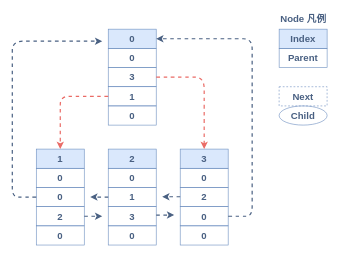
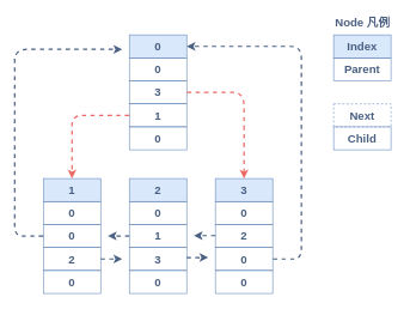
  <mxCell id="0" />
  <mxCell id="1" parent="0" />
  <mxCell id="2" value="" style="group;shadow=0;" vertex="1" connectable="0" parent="1"><mxGeometry x="465" y="48" width="80" height="160" as="geometry" /></mxCell>
  <mxCell id="3" value="&lt;b&gt;&lt;font style=&quot;font-size: 16px&quot; color=&quot;#496082&quot;&gt;Index&lt;/font&gt;&lt;/b&gt;" style="rounded=0;whiteSpace=wrap;html=1;fillColor=#dae8fc;strokeColor=#6c8ebf;shadow=0;" vertex="1" parent="2"><mxGeometry width="80" height="32" as="geometry" /></mxCell>
  <mxCell id="4" value="&lt;b&gt;&lt;font style=&quot;font-size: 16px&quot; color=&quot;#496082&quot;&gt;Parent&lt;/font&gt;&lt;/b&gt;" style="rounded=0;whiteSpace=wrap;html=1;fillColor=none;strokeColor=#6c8ebf;shadow=0;" vertex="1" parent="2"><mxGeometry y="32" width="80" height="32" as="geometry" /></mxCell>
  <mxCell id="5" value="&lt;b&gt;&lt;font style=&quot;font-size: 16px&quot; color=&quot;#496082&quot;&gt;Next&lt;/font&gt;&lt;/b&gt;" style="rounded=0;whiteSpace=wrap;html=1;fillColor=none;strokeColor=#6c8ebf;shadow=0;dashed=1;" vertex="1" parent="2"><mxGeometry y="96" width="80" height="32" as="geometry" /></mxCell>
- <mxCell id="6" value="&lt;b&gt;&lt;font style=&quot;font-size: 16px&quot; color=&quot;#496082&quot;&gt;Child&lt;/font&gt;&lt;/b&gt;" style="ellipse;whiteSpace=wrap;html=1;fillColor=none;strokeColor=#6c8ebf;shadow=0;" vertex="1" parent="2"><mxGeometry y="128" width="80" height="32" as="geometry" /></mxCell>
+ <mxCell id="6" value="&lt;b&gt;&lt;font style=&quot;font-size: 16px&quot; color=&quot;#496082&quot;&gt;Child&lt;/font&gt;&lt;/b&gt;" style="rounded=0;whiteSpace=wrap;html=1;fillColor=none;strokeColor=#6c8ebf;shadow=0;" vertex="1" parent="2"><mxGeometry y="128" width="80" height="32" as="geometry" /></mxCell>
  <mxCell id="7" value="&lt;b&gt;&lt;font style=&quot;font-size: 16px&quot; color=&quot;#496082&quot;&gt;Node 凡例&lt;/font&gt;&lt;/b&gt;" style="text;html=1;align=center;verticalAlign=middle;resizable=0;points=[];autosize=1;" vertex="1" parent="1"><mxGeometry x="460" y="20" width="90" height="20" as="geometry" /></mxCell>
  <mxCell id="8" value="" style="group;shadow=0;" vertex="1" connectable="0" parent="1"><mxGeometry x="180" y="48" width="80" height="160" as="geometry" /></mxCell>
  <mxCell id="9" value="&lt;b&gt;&lt;font style=&quot;font-size: 16px&quot; color=&quot;#496082&quot;&gt;0&lt;/font&gt;&lt;/b&gt;" style="rounded=0;whiteSpace=wrap;html=1;fillColor=#dae8fc;strokeColor=#6c8ebf;shadow=0;" vertex="1" parent="8"><mxGeometry width="80" height="32" as="geometry" /></mxCell>
  <mxCell id="10" value="&lt;b&gt;&lt;font style=&quot;font-size: 16px&quot; color=&quot;#496082&quot;&gt;0&lt;/font&gt;&lt;/b&gt;" style="rounded=0;whiteSpace=wrap;html=1;fillColor=none;strokeColor=#6c8ebf;shadow=0;" vertex="1" parent="8"><mxGeometry y="32" width="80" height="32" as="geometry" /></mxCell>
  <mxCell id="11" value="&lt;b&gt;&lt;font style=&quot;font-size: 16px&quot; color=&quot;#496082&quot;&gt;3&lt;/font&gt;&lt;/b&gt;" style="rounded=0;whiteSpace=wrap;html=1;fillColor=none;strokeColor=#6c8ebf;shadow=0;" vertex="1" parent="8"><mxGeometry y="64" width="80" height="32" as="geometry" /></mxCell>
  <mxCell id="12" value="&lt;b&gt;&lt;font style=&quot;font-size: 16px&quot; color=&quot;#496082&quot;&gt;1&lt;/font&gt;&lt;/b&gt;" style="rounded=0;whiteSpace=wrap;html=1;fillColor=none;strokeColor=#6c8ebf;shadow=0;" vertex="1" parent="8"><mxGeometry y="96" width="80" height="32" as="geometry" /></mxCell>
  <mxCell id="13" value="&lt;b&gt;&lt;font style=&quot;font-size: 16px&quot; color=&quot;#496082&quot;&gt;0&lt;/font&gt;&lt;/b&gt;" style="rounded=0;whiteSpace=wrap;html=1;fillColor=none;strokeColor=#6c8ebf;shadow=0;" vertex="1" parent="8"><mxGeometry y="128" width="80" height="32" as="geometry" /></mxCell>
  <mxCell id="14" value="" style="group;shadow=0;" vertex="1" connectable="0" parent="1"><mxGeometry x="60" y="248" width="80" height="160" as="geometry" /></mxCell>
  <mxCell id="15" value="&lt;b&gt;&lt;font style=&quot;font-size: 16px&quot; color=&quot;#496082&quot;&gt;1&lt;/font&gt;&lt;/b&gt;" style="rounded=0;whiteSpace=wrap;html=1;fillColor=#dae8fc;strokeColor=#6c8ebf;shadow=0;" vertex="1" parent="14"><mxGeometry width="80" height="32" as="geometry" /></mxCell>
  <mxCell id="16" value="&lt;b&gt;&lt;font style=&quot;font-size: 16px&quot; color=&quot;#496082&quot;&gt;0&lt;/font&gt;&lt;/b&gt;" style="rounded=0;whiteSpace=wrap;html=1;fillColor=none;strokeColor=#6c8ebf;shadow=0;" vertex="1" parent="14"><mxGeometry y="32" width="80" height="32" as="geometry" /></mxCell>
  <mxCell id="17" value="&lt;b&gt;&lt;font style=&quot;font-size: 16px&quot; color=&quot;#496082&quot;&gt;0&lt;/font&gt;&lt;/b&gt;" style="rounded=0;whiteSpace=wrap;html=1;fillColor=none;strokeColor=#6c8ebf;shadow=0;" vertex="1" parent="14"><mxGeometry y="64" width="80" height="32" as="geometry" /></mxCell>
  <mxCell id="18" value="&lt;b&gt;&lt;font style=&quot;font-size: 16px&quot; color=&quot;#496082&quot;&gt;2&lt;/font&gt;&lt;/b&gt;" style="rounded=0;whiteSpace=wrap;html=1;fillColor=none;strokeColor=#6c8ebf;shadow=0;" vertex="1" parent="14"><mxGeometry y="96" width="80" height="32" as="geometry" /></mxCell>
  <mxCell id="19" value="&lt;b&gt;&lt;font style=&quot;font-size: 16px&quot; color=&quot;#496082&quot;&gt;0&lt;/font&gt;&lt;/b&gt;" style="rounded=0;whiteSpace=wrap;html=1;fillColor=none;strokeColor=#6c8ebf;shadow=0;" vertex="1" parent="14"><mxGeometry y="128" width="80" height="32" as="geometry" /></mxCell>
  <mxCell id="20" value="" style="group;shadow=0;" vertex="1" connectable="0" parent="1"><mxGeometry x="180" y="248" width="80" height="160" as="geometry" /></mxCell>
  <mxCell id="21" value="&lt;b&gt;&lt;font style=&quot;font-size: 16px&quot; color=&quot;#496082&quot;&gt;2&lt;/font&gt;&lt;/b&gt;" style="rounded=0;whiteSpace=wrap;html=1;fillColor=#dae8fc;strokeColor=#6c8ebf;shadow=0;" vertex="1" parent="20"><mxGeometry width="80" height="32" as="geometry" /></mxCell>
  <mxCell id="22" value="&lt;b&gt;&lt;font style=&quot;font-size: 16px&quot; color=&quot;#496082&quot;&gt;0&lt;/font&gt;&lt;/b&gt;" style="rounded=0;whiteSpace=wrap;html=1;fillColor=none;strokeColor=#6c8ebf;shadow=0;" vertex="1" parent="20"><mxGeometry y="32" width="80" height="32" as="geometry" /></mxCell>
  <mxCell id="23" value="&lt;b&gt;&lt;font style=&quot;font-size: 16px&quot; color=&quot;#496082&quot;&gt;1&lt;/font&gt;&lt;/b&gt;" style="rounded=0;whiteSpace=wrap;html=1;fillColor=none;strokeColor=#6c8ebf;shadow=0;" vertex="1" parent="20"><mxGeometry y="64" width="80" height="32" as="geometry" /></mxCell>
  <mxCell id="24" value="&lt;b&gt;&lt;font style=&quot;font-size: 16px&quot; color=&quot;#496082&quot;&gt;3&lt;/font&gt;&lt;/b&gt;" style="rounded=0;whiteSpace=wrap;html=1;fillColor=none;strokeColor=#6c8ebf;shadow=0;" vertex="1" parent="20"><mxGeometry y="96" width="80" height="32" as="geometry" /></mxCell>
  <mxCell id="25" value="&lt;b&gt;&lt;font style=&quot;font-size: 16px&quot; color=&quot;#496082&quot;&gt;0&lt;/font&gt;&lt;/b&gt;" style="rounded=0;whiteSpace=wrap;html=1;fillColor=none;strokeColor=#6c8ebf;shadow=0;" vertex="1" parent="20"><mxGeometry y="128" width="80" height="32" as="geometry" /></mxCell>
  <mxCell id="26" value="" style="group;shadow=0;" vertex="1" connectable="0" parent="1"><mxGeometry x="300" y="248" width="80" height="160" as="geometry" /></mxCell>
  <mxCell id="27" value="&lt;b&gt;&lt;font style=&quot;font-size: 16px&quot; color=&quot;#496082&quot;&gt;3&lt;/font&gt;&lt;/b&gt;" style="rounded=0;whiteSpace=wrap;html=1;fillColor=#dae8fc;strokeColor=#6c8ebf;shadow=0;" vertex="1" parent="26"><mxGeometry width="80" height="32" as="geometry" /></mxCell>
  <mxCell id="28" value="&lt;b&gt;&lt;font style=&quot;font-size: 16px&quot; color=&quot;#496082&quot;&gt;0&lt;/font&gt;&lt;/b&gt;" style="rounded=0;whiteSpace=wrap;html=1;fillColor=none;strokeColor=#6c8ebf;shadow=0;" vertex="1" parent="26"><mxGeometry y="32" width="80" height="32" as="geometry" /></mxCell>
  <mxCell id="29" value="&lt;b&gt;&lt;font style=&quot;font-size: 16px&quot; color=&quot;#496082&quot;&gt;2&lt;/font&gt;&lt;/b&gt;" style="rounded=0;whiteSpace=wrap;html=1;fillColor=none;strokeColor=#6c8ebf;shadow=0;" vertex="1" parent="26"><mxGeometry y="64" width="80" height="32" as="geometry" /></mxCell>
  <mxCell id="30" value="&lt;b&gt;&lt;font style=&quot;font-size: 16px&quot; color=&quot;#496082&quot;&gt;0&lt;/font&gt;&lt;/b&gt;" style="rounded=0;whiteSpace=wrap;html=1;fillColor=none;strokeColor=#6c8ebf;shadow=0;" vertex="1" parent="26"><mxGeometry y="96" width="80" height="32" as="geometry" /></mxCell>
  <mxCell id="31" value="&lt;b&gt;&lt;font style=&quot;font-size: 16px&quot; color=&quot;#496082&quot;&gt;0&lt;/font&gt;&lt;/b&gt;" style="rounded=0;whiteSpace=wrap;html=1;fillColor=none;strokeColor=#6c8ebf;shadow=0;" vertex="1" parent="26"><mxGeometry y="128" width="80" height="32" as="geometry" /></mxCell>
  <mxCell id="32" value="" style="endArrow=classic;html=1;dashed=1;strokeWidth=2;strokeColor=#496082;exitX=1;exitY=0.5;exitDx=0;exitDy=0;" edge="1" parent="1" source="18"><mxGeometry width="50" height="50" relative="1" as="geometry"><mxPoint x="60" y="478" as="sourcePoint" /><mxPoint x="170" y="360" as="targetPoint" /></mxGeometry></mxCell>
  <mxCell id="33" value="" style="endArrow=classic;html=1;dashed=1;strokeWidth=2;strokeColor=#496082;exitX=1;exitY=0.5;exitDx=0;exitDy=0;" edge="1" parent="1"><mxGeometry width="50" height="50" relative="1" as="geometry"><mxPoint x="260" y="358" as="sourcePoint" /><mxPoint x="290" y="358" as="targetPoint" /></mxGeometry></mxCell>
  <mxCell id="34" value="" style="endArrow=classic;html=1;dashed=1;strokeColor=#496082;strokeWidth=2;exitX=0;exitY=0.5;exitDx=0;exitDy=0;" edge="1" parent="1" source="23"><mxGeometry width="50" height="50" relative="1" as="geometry"><mxPoint x="60" y="478" as="sourcePoint" /><mxPoint x="150" y="328" as="targetPoint" /></mxGeometry></mxCell>
  <mxCell id="35" value="" style="endArrow=classic;html=1;dashed=1;strokeColor=#496082;strokeWidth=2;exitX=0;exitY=0.5;exitDx=0;exitDy=0;" edge="1" parent="1"><mxGeometry width="50" height="50" relative="1" as="geometry"><mxPoint x="300" y="327.5" as="sourcePoint" /><mxPoint x="270" y="327.5" as="targetPoint" /></mxGeometry></mxCell>
  <mxCell id="36" value="" style="curved=1;endArrow=classic;html=1;dashed=1;strokeColor=#EA6B66;strokeWidth=2;exitX=0;exitY=0.5;exitDx=0;exitDy=0;entryX=0.5;entryY=0;entryDx=0;entryDy=0;" edge="1" parent="1" source="12" target="15"><mxGeometry width="50" height="50" relative="1" as="geometry"><mxPoint x="60" y="478" as="sourcePoint" /><mxPoint x="110" y="428" as="targetPoint" /><Array as="points"><mxPoint x="130" y="160" /><mxPoint x="100" y="160" /><mxPoint x="100" y="188" /></Array></mxGeometry></mxCell>
  <mxCell id="37" value="" style="curved=1;endArrow=classic;html=1;dashed=1;strokeColor=#496082;strokeWidth=2;exitX=0;exitY=0.5;exitDx=0;exitDy=0;" edge="1" parent="1" source="17"><mxGeometry width="50" height="50" relative="1" as="geometry"><mxPoint x="60" y="478" as="sourcePoint" /><mxPoint x="170" y="68" as="targetPoint" /><Array as="points"><mxPoint x="40" y="328" /><mxPoint x="20" y="328" /><mxPoint x="20" y="298" /><mxPoint x="20" y="98" /><mxPoint x="20" y="68" /><mxPoint x="60" y="68" /></Array></mxGeometry></mxCell>
  <mxCell id="38" value="" style="curved=1;endArrow=classic;html=1;dashed=1;strokeColor=#EA6B66;strokeWidth=2;exitX=1;exitY=0.5;exitDx=0;exitDy=0;entryX=0.5;entryY=0;entryDx=0;entryDy=0;" edge="1" parent="1" source="11" target="27"><mxGeometry width="50" height="50" relative="1" as="geometry"><mxPoint x="20" y="478" as="sourcePoint" /><mxPoint x="70" y="428" as="targetPoint" /><Array as="points"><mxPoint x="310" y="128" /><mxPoint x="340" y="128" /><mxPoint x="340" y="168" /></Array></mxGeometry></mxCell>
  <mxCell id="39" value="" style="curved=1;endArrow=classic;html=1;dashed=1;strokeColor=#496082;strokeWidth=2;entryX=1;entryY=0.5;entryDx=0;entryDy=0;exitX=1;exitY=0.5;exitDx=0;exitDy=0;" edge="1" parent="1" source="30" target="9"><mxGeometry width="50" height="50" relative="1" as="geometry"><mxPoint x="20" y="478" as="sourcePoint" /><mxPoint x="70" y="428" as="targetPoint" /><Array as="points"><mxPoint x="400" y="360" /><mxPoint x="420" y="360" /><mxPoint x="420" y="328" /><mxPoint x="420" y="98" /><mxPoint x="420" y="64" /><mxPoint x="390" y="64" /></Array></mxGeometry></mxCell>
